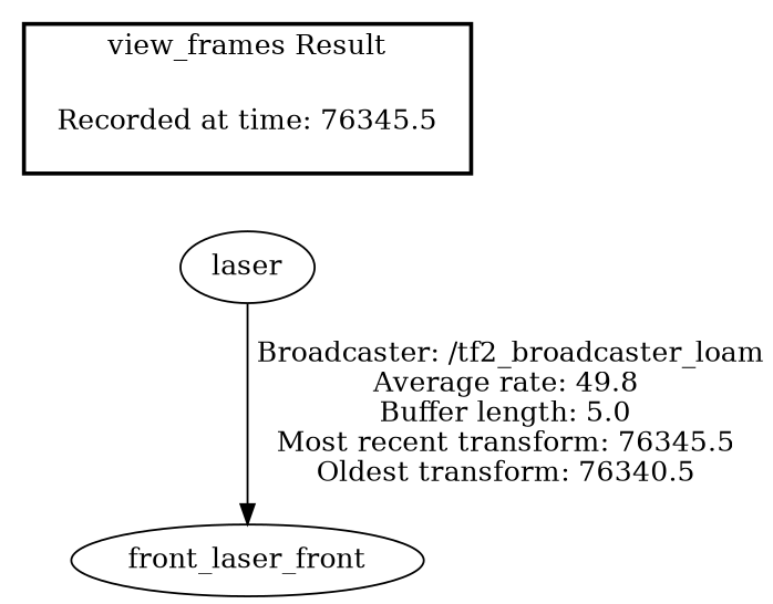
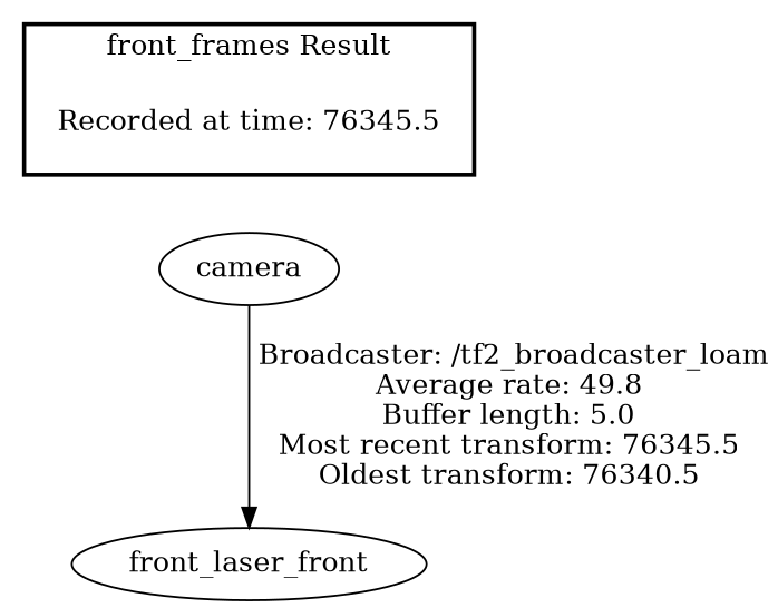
  digraph {
    "Recorded at time: 76345.5" [shape=plaintext]
-   camera [label=laser]
+   camera
    n3 [label=front_laser_front]
    subgraph cluster_1 {
      color=black
-     label="view_frames Result"
+     label="front_frames Result"
      style=bold
      "Recorded at time: 76345.5"
    }
    "Recorded at time: 76345.5" -> camera [style=invis]
    camera -> n3 [label=" Broadcaster: /tf2_broadcaster_loam\nAverage rate: 49.8\nBuffer length: 5.0\nMost recent transform: 76345.5\nOldest transform: 76340.5\n"]
  }
